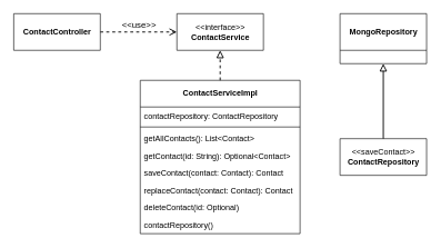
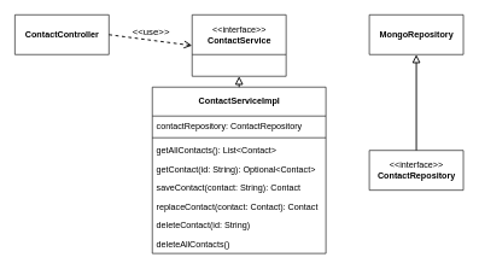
  <mxCell id="0" />
  <mxCell id="1" parent="0" />
- <mxCell id="2" value="&lt;div&gt;&lt;span style=&quot;font-weight: normal&quot;&gt;&amp;lt;&amp;lt;saveContact&amp;gt;&amp;gt;&lt;/span&gt;&lt;br&gt;&lt;/div&gt;&lt;div&gt;ContactRepository&lt;/div&gt;" style="swimlane;fontStyle=1;align=center;verticalAlign=middle;childLayout=stackLayout;horizontal=1;startSize=55;horizontalStack=0;resizeParent=1;resizeParentMax=0;resizeLast=0;collapsible=0;marginBottom=0;html=1;" vertex="1" parent="1"><mxGeometry x="510" y="207.5" width="130" height="55" as="geometry" /></mxCell>
- <mxCell id="3" value="MongoRepository" style="swimlane;fontStyle=1;align=center;verticalAlign=middle;childLayout=stackLayout;horizontal=1;startSize=55;horizontalStack=0;resizeParent=1;resizeParentMax=0;resizeLast=0;collapsible=0;marginBottom=0;html=1;" vertex="1" parent="1"><mxGeometry x="510" y="20" width="130" height="75" as="geometry" /></mxCell>
- <mxCell id="4" value="&lt;span style=&quot;font-weight: normal&quot;&gt;&amp;lt;&amp;lt;interface&amp;gt;&amp;gt;&lt;/span&gt;&lt;br&gt;&lt;div&gt;ContactService&lt;br&gt;&lt;/div&gt;" style="swimlane;fontStyle=1;align=center;verticalAlign=middle;childLayout=stackLayout;horizontal=1;startSize=55;horizontalStack=0;resizeParent=1;resizeParentMax=0;resizeLast=0;collapsible=0;marginBottom=0;html=1;" vertex="1" parent="1"><mxGeometry x="265" y="20" width="130" height="55" as="geometry" /></mxCell>
+ <mxCell id="2" value="&lt;div&gt;&lt;span style=&quot;font-weight: normal&quot;&gt;&amp;lt;&amp;lt;interface&amp;gt;&amp;gt;&lt;/span&gt;&lt;br&gt;&lt;/div&gt;&lt;div&gt;ContactRepository&lt;/div&gt;" style="swimlane;fontStyle=1;align=center;verticalAlign=middle;childLayout=stackLayout;horizontal=1;startSize=55;horizontalStack=0;resizeParent=1;resizeParentMax=0;resizeLast=0;collapsible=0;marginBottom=0;html=1;" vertex="1" parent="1"><mxGeometry x="510" y="207.5" width="130" height="55" as="geometry" /></mxCell>
+ <mxCell id="3" value="MongoRepository" style="swimlane;fontStyle=1;align=center;verticalAlign=middle;childLayout=stackLayout;horizontal=1;startSize=55;horizontalStack=0;resizeParent=1;resizeParentMax=0;resizeLast=0;collapsible=0;marginBottom=0;html=1;" vertex="1" parent="1"><mxGeometry x="510" y="20" width="130" height="55" as="geometry" /></mxCell>
+ <mxCell id="4" value="&lt;span style=&quot;font-weight: normal&quot;&gt;&amp;lt;&amp;lt;interface&amp;gt;&amp;gt;&lt;/span&gt;&lt;br&gt;&lt;div&gt;ContactService&lt;br&gt;&lt;/div&gt;" style="swimlane;fontStyle=1;align=center;verticalAlign=middle;childLayout=stackLayout;horizontal=1;startSize=55;horizontalStack=0;resizeParent=1;resizeParentMax=0;resizeLast=0;collapsible=0;marginBottom=0;html=1;" vertex="1" parent="1"><mxGeometry x="265" y="20" width="130" height="85" as="geometry" /></mxCell>
  <mxCell id="5" value="ContactServiceImpl" style="swimlane;fontStyle=1;align=center;verticalAlign=middle;childLayout=stackLayout;horizontal=1;startSize=40;horizontalStack=0;resizeParent=1;resizeParentMax=0;resizeLast=0;collapsible=0;marginBottom=0;html=1;" vertex="1" parent="1"><mxGeometry x="210" y="120" width="240" height="230" as="geometry" /></mxCell>
  <mxCell id="6" value="contactRepository: ContactRepository" style="text;align=left;verticalAlign=top;spacingLeft=4;spacingRight=4;overflow=hidden;rotatable=0;points=[[0,0.5],[1,0.5]];portConstraint=eastwest;rounded=0;shadow=0;html=0;" vertex="1" parent="5"><mxGeometry y="40" width="240" height="26" as="geometry" /></mxCell>
  <mxCell id="7" value="" style="line;strokeWidth=1;fillColor=none;align=left;verticalAlign=middle;spacingTop=-1;spacingLeft=3;spacingRight=3;rotatable=0;labelPosition=right;points=[];portConstraint=eastwest;fontSize=13;" vertex="1" parent="5"><mxGeometry y="66" width="240" height="8" as="geometry" /></mxCell>
  <mxCell id="8" value="getAllContacts(): List&lt;Contact&gt;" style="text;align=left;verticalAlign=top;spacingLeft=4;spacingRight=4;overflow=hidden;rotatable=0;points=[[0,0.5],[1,0.5]];portConstraint=eastwest;rounded=0;shadow=0;html=0;" vertex="1" parent="5"><mxGeometry y="74" width="240" height="26" as="geometry" /></mxCell>
  <mxCell id="9" value="getContact(id: String): Optional&lt;Contact&gt;" style="text;align=left;verticalAlign=top;spacingLeft=4;spacingRight=4;overflow=hidden;rotatable=0;points=[[0,0.5],[1,0.5]];portConstraint=eastwest;" vertex="1" parent="5"><mxGeometry y="100" width="240" height="26" as="geometry" /></mxCell>
- <mxCell id="10" value="saveContact(contact: Contact): Contact" style="text;align=left;verticalAlign=top;spacingLeft=4;spacingRight=4;overflow=hidden;rotatable=0;points=[[0,0.5],[1,0.5]];portConstraint=eastwest;rounded=0;shadow=0;html=0;" vertex="1" parent="5"><mxGeometry y="126" width="240" height="26" as="geometry" /></mxCell>
+ <mxCell id="10" value="saveContact(contact: String): Contact" style="text;align=left;verticalAlign=top;spacingLeft=4;spacingRight=4;overflow=hidden;rotatable=0;points=[[0,0.5],[1,0.5]];portConstraint=eastwest;rounded=0;shadow=0;html=0;" vertex="1" parent="5"><mxGeometry y="126" width="240" height="26" as="geometry" /></mxCell>
  <mxCell id="11" value="replaceContact(contact: Contact): Contact" style="text;align=left;verticalAlign=top;spacingLeft=4;spacingRight=4;overflow=hidden;rotatable=0;points=[[0,0.5],[1,0.5]];portConstraint=eastwest;rounded=0;shadow=0;html=0;" vertex="1" parent="5"><mxGeometry y="152" width="240" height="26" as="geometry" /></mxCell>
- <mxCell id="12" value="deleteContact(id: Optional)" style="text;align=left;verticalAlign=top;spacingLeft=4;spacingRight=4;overflow=hidden;rotatable=0;points=[[0,0.5],[1,0.5]];portConstraint=eastwest;rounded=0;shadow=0;html=0;" vertex="1" parent="5"><mxGeometry y="178" width="240" height="26" as="geometry" /></mxCell>
- <mxCell id="13" value="contactRepository()" style="text;align=left;verticalAlign=top;spacingLeft=4;spacingRight=4;overflow=hidden;rotatable=0;points=[[0,0.5],[1,0.5]];portConstraint=eastwest;rounded=0;shadow=0;html=0;" vertex="1" parent="5"><mxGeometry y="204" width="240" height="26" as="geometry" /></mxCell>
+ <mxCell id="12" value="deleteContact(id: String)" style="text;align=left;verticalAlign=top;spacingLeft=4;spacingRight=4;overflow=hidden;rotatable=0;points=[[0,0.5],[1,0.5]];portConstraint=eastwest;rounded=0;shadow=0;html=0;" vertex="1" parent="5"><mxGeometry y="178" width="240" height="26" as="geometry" /></mxCell>
+ <mxCell id="13" value="deleteAllContacts()" style="text;align=left;verticalAlign=top;spacingLeft=4;spacingRight=4;overflow=hidden;rotatable=0;points=[[0,0.5],[1,0.5]];portConstraint=eastwest;rounded=0;shadow=0;html=0;" vertex="1" parent="5"><mxGeometry y="204" width="240" height="26" as="geometry" /></mxCell>
  <mxCell id="14" value="" style="endArrow=block;startArrow=none;endFill=0;startFill=0;endSize=8;html=1;verticalAlign=bottom;dashed=1;labelBackgroundColor=none;rounded=0;fontSize=13;strokeWidth=1.5;entryX=0.5;entryY=1;entryDx=0;entryDy=0;exitX=0.5;exitY=0;exitDx=0;exitDy=0;" edge="1" parent="1" source="5" target="4"><mxGeometry width="160" relative="1" as="geometry"><mxPoint x="270" y="320" as="sourcePoint" /><mxPoint x="430" y="320" as="targetPoint" /></mxGeometry></mxCell>
  <mxCell id="15" value="" style="endArrow=block;html=1;rounded=0;align=center;verticalAlign=bottom;endFill=0;labelBackgroundColor=none;endSize=8;fontSize=13;strokeWidth=1.5;entryX=0.5;entryY=1;entryDx=0;entryDy=0;" edge="1" parent="1" source="2" target="3"><mxGeometry relative="1" as="geometry"><mxPoint x="270" y="320" as="sourcePoint" /><mxPoint x="560" y="330" as="targetPoint" /></mxGeometry></mxCell>
  <mxCell id="16" value="ContactController" style="swimlane;fontStyle=1;align=center;verticalAlign=middle;childLayout=stackLayout;horizontal=1;startSize=55;horizontalStack=0;resizeParent=1;resizeParentMax=0;resizeLast=0;collapsible=0;marginBottom=0;html=1;" vertex="1" parent="1"><mxGeometry x="20" y="20" width="130" height="55" as="geometry" /></mxCell>
  <mxCell id="17" value="&amp;lt;&amp;lt;use&amp;gt;&amp;gt;" style="endArrow=open;startArrow=none;endFill=0;startFill=0;endSize=8;html=1;verticalAlign=bottom;dashed=1;labelBackgroundColor=none;rounded=0;fontSize=13;strokeWidth=1.5;exitX=1;exitY=0.5;exitDx=0;exitDy=0;entryX=0;entryY=0.5;entryDx=0;entryDy=0;" edge="1" parent="1" source="16" target="4"><mxGeometry width="160" relative="1" as="geometry"><mxPoint x="660" y="265" as="sourcePoint" /><mxPoint x="540" y="-17.5" as="targetPoint" /></mxGeometry></mxCell>
